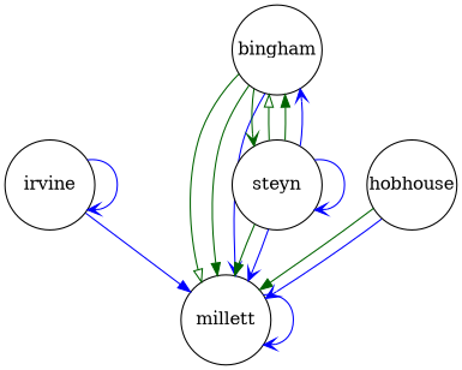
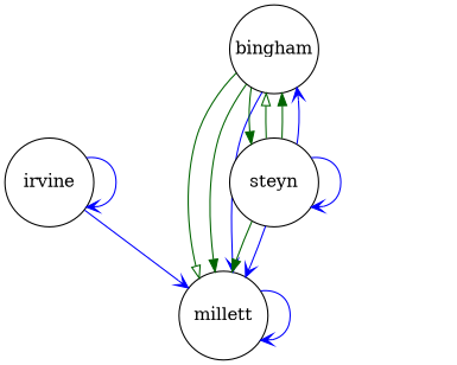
  digraph {
    node [fillcolor=white fixedsize=true shape=circle style=filled]
    edge [arrowhead=vee color=blue penwidth=1]
    irvine [height=1 width=1]
    millett [height=1 width=1]
    bingham [height=1 width=1]
    steyn [height=1 width=1]
-   hobhouse [height=1 width=1]
    irvine -> irvine
-   irvine -> millett [arrowhead=normal]
+   irvine -> millett
    millett -> millett
    bingham -> millett [arrowhead=onormal color=darkgreen]
    bingham -> millett [arrowhead=normal color=darkgreen]
    bingham -> millett
-   bingham -> steyn [color=darkgreen]
+   bingham -> steyn [arrowhead=normal color=darkgreen]
    steyn -> millett [arrowhead=normal color=darkgreen]
    steyn -> millett
    steyn -> bingham [arrowhead=onormal color=darkgreen]
    steyn -> bingham [arrowhead=normal color=darkgreen]
    steyn -> bingham
    steyn -> steyn
-   hobhouse -> millett [arrowhead=normal color=darkgreen]
-   hobhouse -> millett
  }
